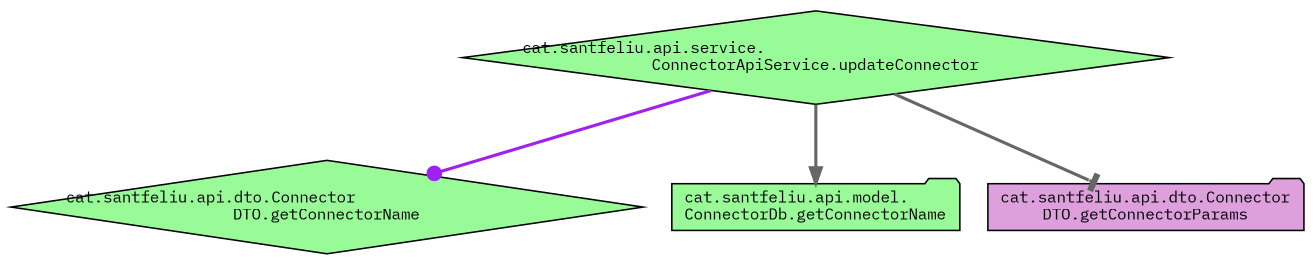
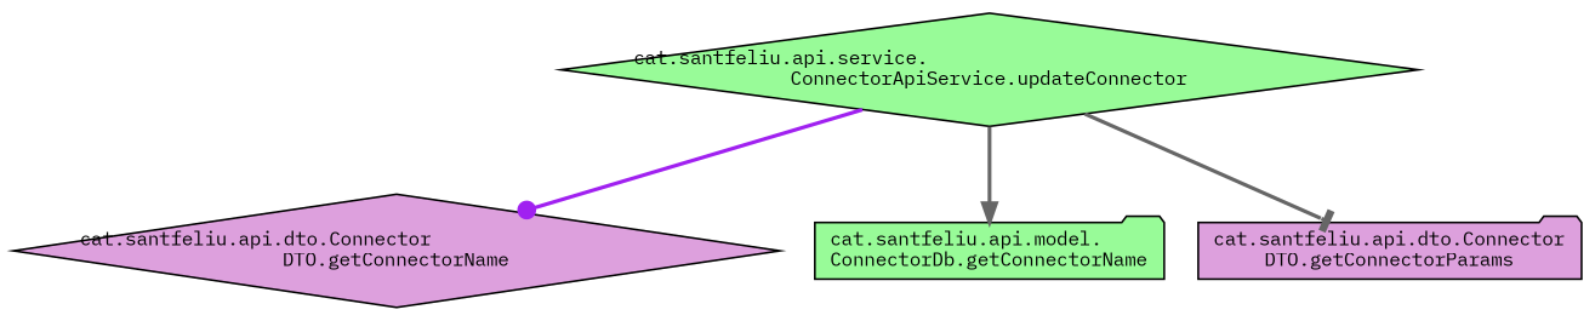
  digraph {
    rankdir=TB
    fontname="IBM Plex Mono"
    node [color=black fillcolor=palegreen fontname="IBM Plex Mono" fontsize=10 shape=diamond style=filled]
    edge [color=gray40 fontname="IBM Plex Mono" fontsize=10 labelfontname=Helvetica labelfontsize=10 style=bold]
    n1 [fontcolor=black height=0.2 label="cat.santfeliu.api.service.\lConnectorApiService.updateConnector" width=0.4]
-   n2 [height=0.2 label="cat.santfeliu.api.dto.Connector\lDTO.getConnectorName" width=0.4]
+   n2 [fillcolor=plum height=0.2 label="cat.santfeliu.api.dto.Connector\lDTO.getConnectorName" width=0.4]
    n3 [height=0.2 label="cat.santfeliu.api.model.\lConnectorDb.getConnectorName" shape=folder width=0.4]
    n4 [fillcolor=plum height=0.2 label="cat.santfeliu.api.dto.Connector\lDTO.getConnectorParams" shape=folder width=0.4]
    n1 -> n2 [color=purple arrowhead=dot]
    n1 -> n3 [arrowhead=normal]
    n1 -> n4 [arrowhead=tee]
  }
